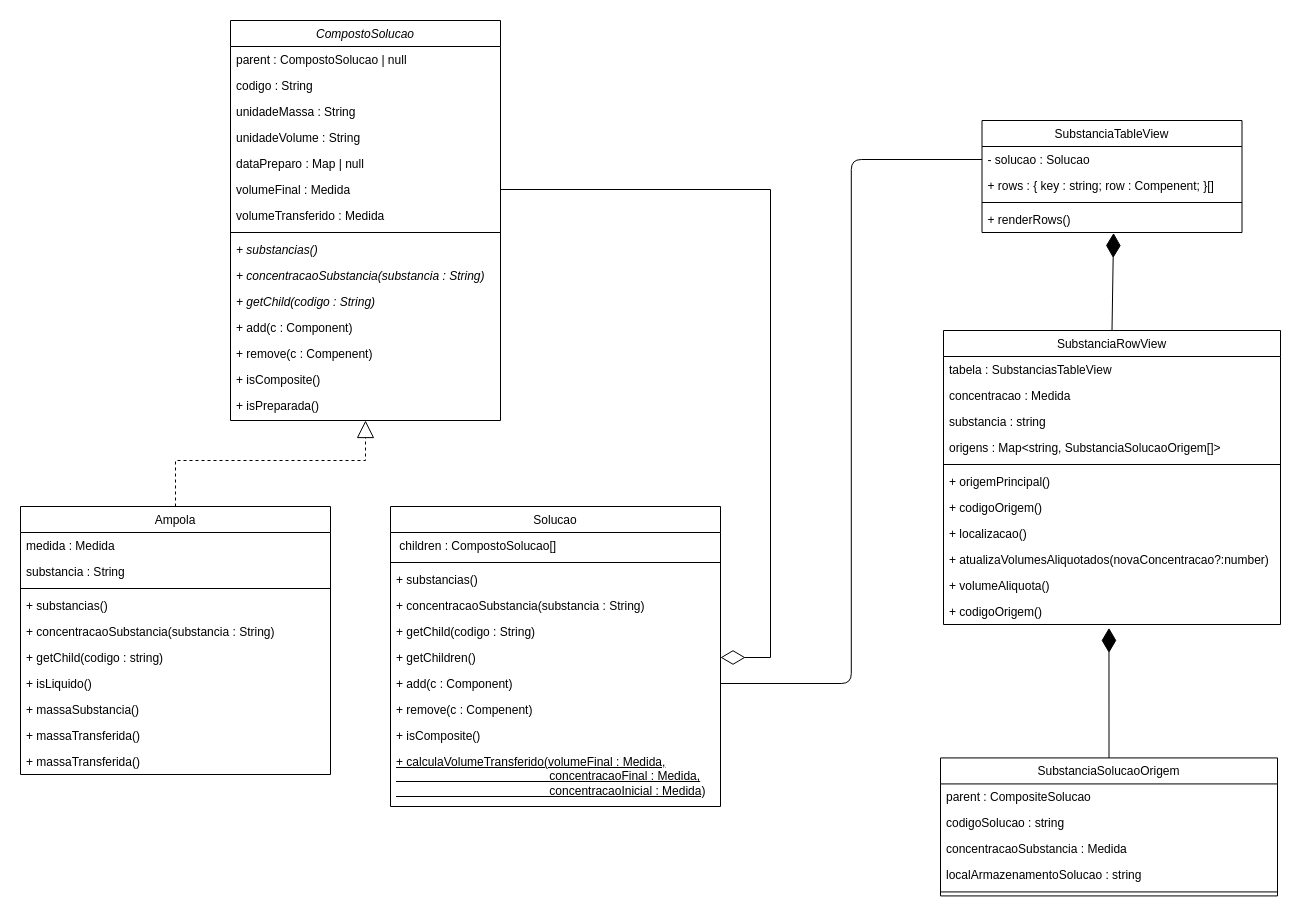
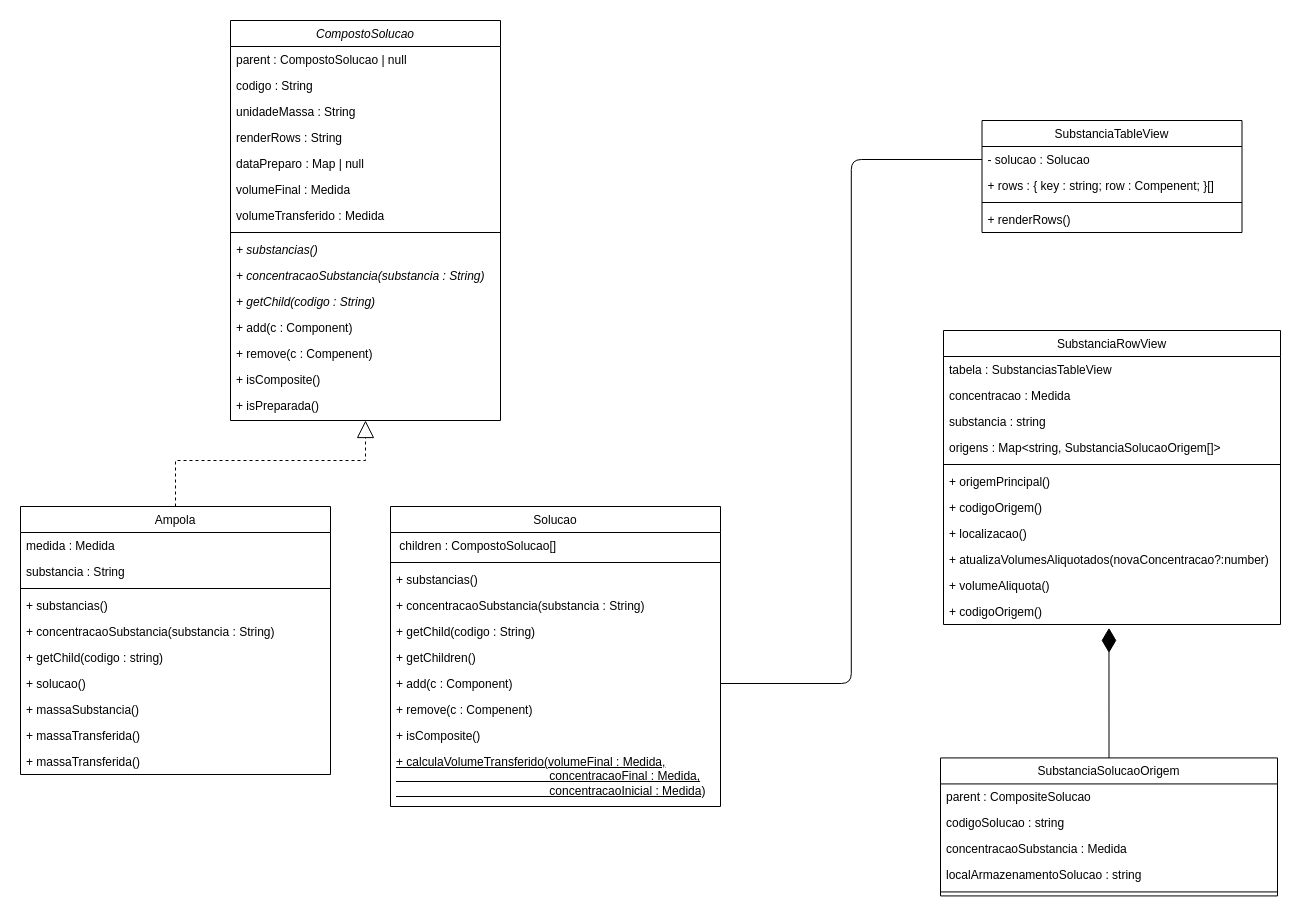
  <mxCell id="0" />
  <mxCell id="1" parent="0" />
  <mxCell id="2" value="" style="endArrow=block;endSize=15;endFill=0;shadow=0;strokeWidth=1;rounded=0;edgeStyle=elbowEdgeStyle;elbow=vertical;entryX=0.5;entryY=1;entryDx=0;entryDy=0;exitX=0.5;exitY=0;exitDx=0;exitDy=0;dashed=1;" parent="1" source="20" target="4" edge="1"><mxGeometry width="160" relative="1" as="geometry"><mxPoint x="1000" y="383" as="sourcePoint" /><mxPoint x="1100" y="281" as="targetPoint" /><Array as="points"><mxPoint x="280" y="460" /><mxPoint x="620" y="70" /><mxPoint x="615" y="110" /><mxPoint x="540" y="80" /><mxPoint x="390" y="110" /><mxPoint x="410" y="400" /><mxPoint x="420" y="220" /></Array></mxGeometry></mxCell>
- <mxCell id="3" value="1" style="endArrow=none;html=1;endSize=12;startArrow=diamondThin;startSize=22;startFill=0;align=left;verticalAlign=bottom;entryX=1;entryY=0.5;entryDx=0;entryDy=0;exitX=1;exitY=0.5;exitDx=0;exitDy=0;noLabel=1;fontColor=none;endFill=0;edgeStyle=orthogonalEdgeStyle;rounded=0;" edge="1" parent="1" source="37" target="10"><mxGeometry x="-1" y="3" relative="1" as="geometry"><mxPoint x="410" y="610" as="sourcePoint" /><mxPoint x="390" y="410" as="targetPoint" /><Array as="points"><mxPoint x="770" y="657" /><mxPoint x="770" y="189" /></Array></mxGeometry></mxCell>
  <mxCell id="4" value="CompostoSolucao" style="swimlane;fontStyle=2;align=center;verticalAlign=top;childLayout=stackLayout;horizontal=1;startSize=26;horizontalStack=0;resizeParent=1;resizeLast=0;collapsible=1;marginBottom=0;rounded=0;shadow=0;strokeWidth=1;" parent="1" vertex="1"><mxGeometry x="230" y="20" width="270" height="400" as="geometry"><mxRectangle x="230" y="140" width="160" height="26" as="alternateBounds" /></mxGeometry></mxCell>
  <mxCell id="5" value="parent : CompostoSolucao | null" style="text;align=left;verticalAlign=top;spacingLeft=4;spacingRight=4;overflow=hidden;rotatable=0;points=[[0,0.5],[1,0.5]];portConstraint=eastwest;" parent="4" vertex="1"><mxGeometry y="26" width="270" height="26" as="geometry" /></mxCell>
  <mxCell id="6" value="codigo : String" style="text;align=left;verticalAlign=top;spacingLeft=4;spacingRight=4;overflow=hidden;rotatable=0;points=[[0,0.5],[1,0.5]];portConstraint=eastwest;rounded=0;shadow=0;html=0;" parent="4" vertex="1"><mxGeometry y="52" width="270" height="26" as="geometry" /></mxCell>
  <mxCell id="7" value="unidadeMassa : String" style="text;align=left;verticalAlign=top;spacingLeft=4;spacingRight=4;overflow=hidden;rotatable=0;points=[[0,0.5],[1,0.5]];portConstraint=eastwest;rounded=0;shadow=0;html=0;" parent="4" vertex="1"><mxGeometry y="78" width="270" height="26" as="geometry" /></mxCell>
- <mxCell id="8" value="unidadeVolume : String" style="text;align=left;verticalAlign=top;spacingLeft=4;spacingRight=4;overflow=hidden;rotatable=0;points=[[0,0.5],[1,0.5]];portConstraint=eastwest;rounded=0;shadow=0;html=0;" vertex="1" parent="4"><mxGeometry y="104" width="270" height="26" as="geometry" /></mxCell>
+ <mxCell id="8" value="renderRows : String" style="text;align=left;verticalAlign=top;spacingLeft=4;spacingRight=4;overflow=hidden;rotatable=0;points=[[0,0.5],[1,0.5]];portConstraint=eastwest;rounded=0;shadow=0;html=0;" vertex="1" parent="4"><mxGeometry y="104" width="270" height="26" as="geometry" /></mxCell>
  <mxCell id="9" value="dataPreparo : Map | null" style="text;align=left;verticalAlign=top;spacingLeft=4;spacingRight=4;overflow=hidden;rotatable=0;points=[[0,0.5],[1,0.5]];portConstraint=eastwest;rounded=0;shadow=0;html=0;" vertex="1" parent="4"><mxGeometry y="130" width="270" height="26" as="geometry" /></mxCell>
  <mxCell id="10" value="volumeFinal : Medida&#10;" style="text;align=left;verticalAlign=top;spacingLeft=4;spacingRight=4;overflow=hidden;rotatable=0;points=[[0,0.5],[1,0.5]];portConstraint=eastwest;rounded=0;shadow=0;html=0;" vertex="1" parent="4"><mxGeometry y="156" width="270" height="26" as="geometry" /></mxCell>
  <mxCell id="11" value="volumeTransferido : Medida" style="text;align=left;verticalAlign=top;spacingLeft=4;spacingRight=4;overflow=hidden;rotatable=0;points=[[0,0.5],[1,0.5]];portConstraint=eastwest;rounded=0;shadow=0;html=0;" vertex="1" parent="4"><mxGeometry y="182" width="270" height="26" as="geometry" /></mxCell>
  <mxCell id="12" value="" style="line;html=1;strokeWidth=1;align=left;verticalAlign=middle;spacingTop=-1;spacingLeft=3;spacingRight=3;rotatable=0;labelPosition=right;points=[];portConstraint=eastwest;" parent="4" vertex="1"><mxGeometry y="208" width="270" height="8" as="geometry" /></mxCell>
  <mxCell id="13" value="+ substancias()" style="text;align=left;verticalAlign=top;spacingLeft=4;spacingRight=4;overflow=hidden;rotatable=0;points=[[0,0.5],[1,0.5]];portConstraint=eastwest;rounded=0;shadow=0;html=0;fontStyle=2" vertex="1" parent="4"><mxGeometry y="216" width="270" height="26" as="geometry" /></mxCell>
  <mxCell id="14" value="+ concentracaoSubstancia(substancia : String)&#10;" style="text;align=left;verticalAlign=top;spacingLeft=4;spacingRight=4;overflow=hidden;rotatable=0;points=[[0,0.5],[1,0.5]];portConstraint=eastwest;rounded=0;shadow=0;html=0;fontStyle=2" vertex="1" parent="4"><mxGeometry y="242" width="270" height="26" as="geometry" /></mxCell>
  <mxCell id="15" value="+ getChild(codigo : String)&#10;" style="text;align=left;verticalAlign=top;spacingLeft=4;spacingRight=4;overflow=hidden;rotatable=0;points=[[0,0.5],[1,0.5]];portConstraint=eastwest;rounded=0;shadow=0;html=0;fontStyle=2" vertex="1" parent="4"><mxGeometry y="268" width="270" height="26" as="geometry" /></mxCell>
  <mxCell id="16" value="+ add(c : Component)&#10;" style="text;align=left;verticalAlign=top;spacingLeft=4;spacingRight=4;overflow=hidden;rotatable=0;points=[[0,0.5],[1,0.5]];portConstraint=eastwest;rounded=0;shadow=0;html=0;" vertex="1" parent="4"><mxGeometry y="294" width="270" height="26" as="geometry" /></mxCell>
  <mxCell id="17" value="+ remove(c : Compenent)" style="text;align=left;verticalAlign=top;spacingLeft=4;spacingRight=4;overflow=hidden;rotatable=0;points=[[0,0.5],[1,0.5]];portConstraint=eastwest;rounded=0;shadow=0;html=0;" vertex="1" parent="4"><mxGeometry y="320" width="270" height="26" as="geometry" /></mxCell>
  <mxCell id="18" value="+ isComposite()" style="text;align=left;verticalAlign=top;spacingLeft=4;spacingRight=4;overflow=hidden;rotatable=0;points=[[0,0.5],[1,0.5]];portConstraint=eastwest;rounded=0;shadow=0;html=0;" vertex="1" parent="4"><mxGeometry y="346" width="270" height="26" as="geometry" /></mxCell>
  <mxCell id="19" value="+ isPreparada()" style="text;align=left;verticalAlign=top;spacingLeft=4;spacingRight=4;overflow=hidden;rotatable=0;points=[[0,0.5],[1,0.5]];portConstraint=eastwest;rounded=0;shadow=0;html=0;" vertex="1" parent="4"><mxGeometry y="372" width="270" height="26" as="geometry" /></mxCell>
  <mxCell id="20" value="Ampola" style="swimlane;fontStyle=0;align=center;verticalAlign=top;childLayout=stackLayout;horizontal=1;startSize=26;horizontalStack=0;resizeParent=1;resizeLast=0;collapsible=1;marginBottom=0;rounded=0;shadow=0;strokeWidth=1;" parent="1" vertex="1"><mxGeometry x="20" y="506" width="310" height="268" as="geometry"><mxRectangle x="340" y="380" width="170" height="26" as="alternateBounds" /></mxGeometry></mxCell>
  <mxCell id="21" value="medida : Medida" style="text;align=left;verticalAlign=top;spacingLeft=4;spacingRight=4;overflow=hidden;rotatable=0;points=[[0,0.5],[1,0.5]];portConstraint=eastwest;" vertex="1" parent="20"><mxGeometry y="26" width="310" height="26" as="geometry" /></mxCell>
  <mxCell id="22" value="substancia : String" style="text;align=left;verticalAlign=top;spacingLeft=4;spacingRight=4;overflow=hidden;rotatable=0;points=[[0,0.5],[1,0.5]];portConstraint=eastwest;" parent="20" vertex="1"><mxGeometry y="52" width="310" height="26" as="geometry" /></mxCell>
  <mxCell id="23" value="" style="line;html=1;strokeWidth=1;align=left;verticalAlign=middle;spacingTop=-1;spacingLeft=3;spacingRight=3;rotatable=0;labelPosition=right;points=[];portConstraint=eastwest;" parent="20" vertex="1"><mxGeometry y="78" width="310" height="8" as="geometry" /></mxCell>
  <mxCell id="24" value="+ substancias()" style="text;align=left;verticalAlign=top;spacingLeft=4;spacingRight=4;overflow=hidden;rotatable=0;points=[[0,0.5],[1,0.5]];portConstraint=eastwest;" vertex="1" parent="20"><mxGeometry y="86" width="310" height="26" as="geometry" /></mxCell>
  <mxCell id="25" value="+ concentracaoSubstancia(substancia : String)" style="text;align=left;verticalAlign=top;spacingLeft=4;spacingRight=4;overflow=hidden;rotatable=0;points=[[0,0.5],[1,0.5]];portConstraint=eastwest;" vertex="1" parent="20"><mxGeometry y="112" width="310" height="26" as="geometry" /></mxCell>
  <mxCell id="26" value="+ getChild(codigo : string)" style="text;align=left;verticalAlign=top;spacingLeft=4;spacingRight=4;overflow=hidden;rotatable=0;points=[[0,0.5],[1,0.5]];portConstraint=eastwest;" vertex="1" parent="20"><mxGeometry y="138" width="310" height="26" as="geometry" /></mxCell>
- <mxCell id="27" value="+ isLiquido()" style="text;align=left;verticalAlign=top;spacingLeft=4;spacingRight=4;overflow=hidden;rotatable=0;points=[[0,0.5],[1,0.5]];portConstraint=eastwest;" vertex="1" parent="20"><mxGeometry y="164" width="310" height="26" as="geometry" /></mxCell>
+ <mxCell id="27" value="+ solucao()" style="text;align=left;verticalAlign=top;spacingLeft=4;spacingRight=4;overflow=hidden;rotatable=0;points=[[0,0.5],[1,0.5]];portConstraint=eastwest;" vertex="1" parent="20"><mxGeometry y="164" width="310" height="26" as="geometry" /></mxCell>
  <mxCell id="28" value="+ massaSubstancia()" style="text;align=left;verticalAlign=top;spacingLeft=4;spacingRight=4;overflow=hidden;rotatable=0;points=[[0,0.5],[1,0.5]];portConstraint=eastwest;" vertex="1" parent="20"><mxGeometry y="190" width="310" height="26" as="geometry" /></mxCell>
  <mxCell id="29" value="+ massaTransferida()" style="text;align=left;verticalAlign=top;spacingLeft=4;spacingRight=4;overflow=hidden;rotatable=0;points=[[0,0.5],[1,0.5]];portConstraint=eastwest;" vertex="1" parent="20"><mxGeometry y="216" width="310" height="26" as="geometry" /></mxCell>
  <mxCell id="30" value="+ massaTransferida()" style="text;align=left;verticalAlign=top;spacingLeft=4;spacingRight=4;overflow=hidden;rotatable=0;points=[[0,0.5],[1,0.5]];portConstraint=eastwest;" vertex="1" parent="20"><mxGeometry y="242" width="310" height="26" as="geometry" /></mxCell>
  <mxCell id="31" value="Solucao" style="swimlane;fontStyle=0;align=center;verticalAlign=top;childLayout=stackLayout;horizontal=1;startSize=26;horizontalStack=0;resizeParent=1;resizeLast=0;collapsible=1;marginBottom=0;rounded=0;shadow=0;strokeWidth=1;" parent="1" vertex="1"><mxGeometry x="390" y="506" width="330" height="300" as="geometry"><mxRectangle x="130" y="380" width="160" height="26" as="alternateBounds" /></mxGeometry></mxCell>
  <mxCell id="32" value=" children : CompostoSolucao[]" style="text;align=left;verticalAlign=top;spacingLeft=4;spacingRight=4;overflow=hidden;rotatable=0;points=[[0,0.5],[1,0.5]];portConstraint=eastwest;" parent="31" vertex="1"><mxGeometry y="26" width="330" height="26" as="geometry" /></mxCell>
  <mxCell id="33" value="" style="line;html=1;strokeWidth=1;align=left;verticalAlign=middle;spacingTop=-1;spacingLeft=3;spacingRight=3;rotatable=0;labelPosition=right;points=[];portConstraint=eastwest;" parent="31" vertex="1"><mxGeometry y="52" width="330" height="8" as="geometry" /></mxCell>
  <mxCell id="34" value="+ substancias()" style="text;align=left;verticalAlign=top;spacingLeft=4;spacingRight=4;overflow=hidden;rotatable=0;points=[[0,0.5],[1,0.5]];portConstraint=eastwest;rounded=0;shadow=0;html=0;" parent="31" vertex="1"><mxGeometry y="60" width="330" height="26" as="geometry" /></mxCell>
  <mxCell id="35" value="+ concentracaoSubstancia(substancia : String)" style="text;align=left;verticalAlign=top;spacingLeft=4;spacingRight=4;overflow=hidden;rotatable=0;points=[[0,0.5],[1,0.5]];portConstraint=eastwest;fontStyle=0" parent="31" vertex="1"><mxGeometry y="86" width="330" height="26" as="geometry" /></mxCell>
  <mxCell id="36" value="+ getChild(codigo : String)" style="text;align=left;verticalAlign=top;spacingLeft=4;spacingRight=4;overflow=hidden;rotatable=0;points=[[0,0.5],[1,0.5]];portConstraint=eastwest;" parent="31" vertex="1"><mxGeometry y="112" width="330" height="26" as="geometry" /></mxCell>
  <mxCell id="37" value="+ getChildren()" style="text;align=left;verticalAlign=top;spacingLeft=4;spacingRight=4;overflow=hidden;rotatable=0;points=[[0,0.5],[1,0.5]];portConstraint=eastwest;" vertex="1" parent="31"><mxGeometry y="138" width="330" height="26" as="geometry" /></mxCell>
  <mxCell id="38" value="+ add(c : Component)&#10;" style="text;align=left;verticalAlign=top;spacingLeft=4;spacingRight=4;overflow=hidden;rotatable=0;points=[[0,0.5],[1,0.5]];portConstraint=eastwest;rounded=0;shadow=0;html=0;" vertex="1" parent="31"><mxGeometry y="164" width="330" height="26" as="geometry" /></mxCell>
  <mxCell id="39" value="+ remove(c : Compenent)" style="text;align=left;verticalAlign=top;spacingLeft=4;spacingRight=4;overflow=hidden;rotatable=0;points=[[0,0.5],[1,0.5]];portConstraint=eastwest;fontStyle=0" vertex="1" parent="31"><mxGeometry y="190" width="330" height="26" as="geometry" /></mxCell>
  <mxCell id="40" value="+ isComposite()&#10;" style="text;align=left;verticalAlign=top;spacingLeft=4;spacingRight=4;overflow=hidden;rotatable=0;points=[[0,0.5],[1,0.5]];portConstraint=eastwest;" vertex="1" parent="31"><mxGeometry y="216" width="330" height="26" as="geometry" /></mxCell>
  <mxCell id="41" value="+ calculaVolumeTransferido(volumeFinal : Medida,&#10;                                              concentracaoFinal : Medida,&#10;                                              concentracaoInicial : Medida)" style="text;align=left;verticalAlign=top;spacingLeft=4;spacingRight=4;overflow=hidden;rotatable=0;points=[[0,0.5],[1,0.5]];portConstraint=eastwest;glass=1;whiteSpace=wrap;fontStyle=4" vertex="1" parent="31"><mxGeometry y="242" width="330" height="48" as="geometry" /></mxCell>
  <mxCell id="42" value="" style="endArrow=none;html=1;fontColor=none;entryX=0;entryY=0.5;entryDx=0;entryDy=0;exitX=1;exitY=0.5;exitDx=0;exitDy=0;edgeStyle=orthogonalEdgeStyle;" edge="1" parent="1" source="38" target="45"><mxGeometry width="50" height="50" relative="1" as="geometry"><mxPoint x="970" y="320" as="sourcePoint" /><mxPoint x="740" y="130" as="targetPoint" /></mxGeometry></mxCell>
- <mxCell id="43" value="1" style="endArrow=none;html=1;endSize=12;startArrow=diamondThin;startSize=22;startFill=1;align=left;verticalAlign=bottom;exitX=0.506;exitY=1.022;exitDx=0;exitDy=0;entryX=0.5;entryY=0;entryDx=0;entryDy=0;exitPerimeter=0;rounded=0;noLabel=1;fontColor=none;endFill=0;" edge="1" parent="1" source="48" target="49"><mxGeometry x="-1" y="3" relative="1" as="geometry"><mxPoint x="700" y="390" as="sourcePoint" /><mxPoint x="860" y="390" as="targetPoint" /></mxGeometry></mxCell>
  <mxCell id="44" value="SubstanciaTableView" style="swimlane;fontStyle=0;align=center;verticalAlign=top;childLayout=stackLayout;horizontal=1;startSize=26;horizontalStack=0;resizeParent=1;resizeParentMax=0;resizeLast=0;collapsible=1;marginBottom=0;glass=0;fontColor=none;perimeterSpacing=0;labelBorderColor=none;" vertex="1" parent="1"><mxGeometry x="981.5" y="120" width="260" height="112" as="geometry" /></mxCell>
  <mxCell id="45" value="- solucao : Solucao" style="text;strokeColor=none;fillColor=none;align=left;verticalAlign=top;spacingLeft=4;spacingRight=4;overflow=hidden;rotatable=0;points=[[0,0.5],[1,0.5]];portConstraint=eastwest;" vertex="1" parent="44"><mxGeometry y="26" width="260" height="26" as="geometry" /></mxCell>
  <mxCell id="46" value="+ rows : { key : string; row : Compenent; }[]" style="text;strokeColor=none;fillColor=none;align=left;verticalAlign=top;spacingLeft=4;spacingRight=4;overflow=hidden;rotatable=0;points=[[0,0.5],[1,0.5]];portConstraint=eastwest;" vertex="1" parent="44"><mxGeometry y="52" width="260" height="26" as="geometry" /></mxCell>
  <mxCell id="47" value="" style="line;strokeWidth=1;fillColor=none;align=left;verticalAlign=middle;spacingTop=-1;spacingLeft=3;spacingRight=3;rotatable=0;labelPosition=right;points=[];portConstraint=eastwest;" vertex="1" parent="44"><mxGeometry y="78" width="260" height="8" as="geometry" /></mxCell>
  <mxCell id="48" value="+ renderRows()" style="text;strokeColor=none;fillColor=none;align=left;verticalAlign=top;spacingLeft=4;spacingRight=4;overflow=hidden;rotatable=0;points=[[0,0.5],[1,0.5]];portConstraint=eastwest;" vertex="1" parent="44"><mxGeometry y="86" width="260" height="26" as="geometry" /></mxCell>
  <mxCell id="49" value="SubstanciaRowView" style="swimlane;fontStyle=0;align=center;verticalAlign=top;childLayout=stackLayout;horizontal=1;startSize=26;horizontalStack=0;resizeParent=1;resizeParentMax=0;resizeLast=0;collapsible=1;marginBottom=0;glass=0;fontColor=none;perimeterSpacing=0;labelBorderColor=none;" vertex="1" parent="1"><mxGeometry x="943" y="330" width="337" height="294" as="geometry" /></mxCell>
  <mxCell id="50" value="tabela : SubstanciasTableView" style="text;strokeColor=none;fillColor=none;align=left;verticalAlign=top;spacingLeft=4;spacingRight=4;overflow=hidden;rotatable=0;points=[[0,0.5],[1,0.5]];portConstraint=eastwest;" vertex="1" parent="49"><mxGeometry y="26" width="337" height="26" as="geometry" /></mxCell>
  <mxCell id="51" value="concentracao : Medida&#10;" style="text;strokeColor=none;fillColor=none;align=left;verticalAlign=top;spacingLeft=4;spacingRight=4;overflow=hidden;rotatable=0;points=[[0,0.5],[1,0.5]];portConstraint=eastwest;" vertex="1" parent="49"><mxGeometry y="52" width="337" height="26" as="geometry" /></mxCell>
  <mxCell id="52" value="substancia : string" style="text;strokeColor=none;fillColor=none;align=left;verticalAlign=top;spacingLeft=4;spacingRight=4;overflow=hidden;rotatable=0;points=[[0,0.5],[1,0.5]];portConstraint=eastwest;" vertex="1" parent="49"><mxGeometry y="78" width="337" height="26" as="geometry" /></mxCell>
  <mxCell id="53" value="origens : Map&lt;string, SubstanciaSolucaoOrigem[]&gt;" style="text;strokeColor=none;fillColor=none;align=left;verticalAlign=top;spacingLeft=4;spacingRight=4;overflow=hidden;rotatable=0;points=[[0,0.5],[1,0.5]];portConstraint=eastwest;" vertex="1" parent="49"><mxGeometry y="104" width="337" height="26" as="geometry" /></mxCell>
  <mxCell id="54" value="" style="line;strokeWidth=1;fillColor=none;align=left;verticalAlign=middle;spacingTop=-1;spacingLeft=3;spacingRight=3;rotatable=0;labelPosition=right;points=[];portConstraint=eastwest;" vertex="1" parent="49"><mxGeometry y="130" width="337" height="8" as="geometry" /></mxCell>
  <mxCell id="55" value="+ origemPrincipal()" style="text;strokeColor=none;fillColor=none;align=left;verticalAlign=top;spacingLeft=4;spacingRight=4;overflow=hidden;rotatable=0;points=[[0,0.5],[1,0.5]];portConstraint=eastwest;" vertex="1" parent="49"><mxGeometry y="138" width="337" height="26" as="geometry" /></mxCell>
  <mxCell id="56" value="+ codigoOrigem()" style="text;strokeColor=none;fillColor=none;align=left;verticalAlign=top;spacingLeft=4;spacingRight=4;overflow=hidden;rotatable=0;points=[[0,0.5],[1,0.5]];portConstraint=eastwest;" vertex="1" parent="49"><mxGeometry y="164" width="337" height="26" as="geometry" /></mxCell>
  <mxCell id="57" value="+ localizacao()" style="text;strokeColor=none;fillColor=none;align=left;verticalAlign=top;spacingLeft=4;spacingRight=4;overflow=hidden;rotatable=0;points=[[0,0.5],[1,0.5]];portConstraint=eastwest;" vertex="1" parent="49"><mxGeometry y="190" width="337" height="26" as="geometry" /></mxCell>
  <mxCell id="58" value="+ atualizaVolumesAliquotados(novaConcentracao?:number)" style="text;strokeColor=none;fillColor=none;align=left;verticalAlign=top;spacingLeft=4;spacingRight=4;overflow=hidden;rotatable=0;points=[[0,0.5],[1,0.5]];portConstraint=eastwest;" vertex="1" parent="49"><mxGeometry y="216" width="337" height="26" as="geometry" /></mxCell>
  <mxCell id="59" value="+ volumeAliquota()" style="text;strokeColor=none;fillColor=none;align=left;verticalAlign=top;spacingLeft=4;spacingRight=4;overflow=hidden;rotatable=0;points=[[0,0.5],[1,0.5]];portConstraint=eastwest;" vertex="1" parent="49"><mxGeometry y="242" width="337" height="26" as="geometry" /></mxCell>
  <mxCell id="60" value="+ codigoOrigem()" style="text;strokeColor=none;fillColor=none;align=left;verticalAlign=top;spacingLeft=4;spacingRight=4;overflow=hidden;rotatable=0;points=[[0,0.5],[1,0.5]];portConstraint=eastwest;" vertex="1" parent="49"><mxGeometry y="268" width="337" height="26" as="geometry" /></mxCell>
  <mxCell id="61" value="1" style="endArrow=none;html=1;endSize=12;startArrow=diamondThin;startSize=22;startFill=1;align=left;verticalAlign=bottom;entryX=0.5;entryY=0;entryDx=0;entryDy=0;rounded=0;noLabel=1;fontColor=none;endFill=0;exitX=0.491;exitY=1.132;exitDx=0;exitDy=0;exitPerimeter=0;" edge="1" parent="1" target="62" source="60"><mxGeometry x="-1" y="3" relative="1" as="geometry"><mxPoint x="1120" y="650" as="sourcePoint" /><mxPoint x="857" y="817.43" as="targetPoint" /></mxGeometry></mxCell>
  <mxCell id="62" value="SubstanciaSolucaoOrigem" style="swimlane;fontStyle=0;align=center;verticalAlign=top;childLayout=stackLayout;horizontal=1;startSize=26;horizontalStack=0;resizeParent=1;resizeParentMax=0;resizeLast=0;collapsible=1;marginBottom=0;glass=0;fontColor=none;perimeterSpacing=0;labelBorderColor=none;" vertex="1" parent="1"><mxGeometry x="940" y="757.43" width="337" height="138" as="geometry" /></mxCell>
  <mxCell id="63" value="parent : CompositeSolucao" style="text;strokeColor=none;fillColor=none;align=left;verticalAlign=top;spacingLeft=4;spacingRight=4;overflow=hidden;rotatable=0;points=[[0,0.5],[1,0.5]];portConstraint=eastwest;" vertex="1" parent="62"><mxGeometry y="26" width="337" height="26" as="geometry" /></mxCell>
  <mxCell id="64" value="codigoSolucao : string" style="text;strokeColor=none;fillColor=none;align=left;verticalAlign=top;spacingLeft=4;spacingRight=4;overflow=hidden;rotatable=0;points=[[0,0.5],[1,0.5]];portConstraint=eastwest;" vertex="1" parent="62"><mxGeometry y="52" width="337" height="26" as="geometry" /></mxCell>
  <mxCell id="65" value="concentracaoSubstancia : Medida" style="text;strokeColor=none;fillColor=none;align=left;verticalAlign=top;spacingLeft=4;spacingRight=4;overflow=hidden;rotatable=0;points=[[0,0.5],[1,0.5]];portConstraint=eastwest;" vertex="1" parent="62"><mxGeometry y="78" width="337" height="26" as="geometry" /></mxCell>
  <mxCell id="66" value="localArmazenamentoSolucao : string" style="text;strokeColor=none;fillColor=none;align=left;verticalAlign=top;spacingLeft=4;spacingRight=4;overflow=hidden;rotatable=0;points=[[0,0.5],[1,0.5]];portConstraint=eastwest;" vertex="1" parent="62"><mxGeometry y="104" width="337" height="26" as="geometry" /></mxCell>
  <mxCell id="67" value="" style="line;strokeWidth=1;fillColor=none;align=left;verticalAlign=middle;spacingTop=-1;spacingLeft=3;spacingRight=3;rotatable=0;labelPosition=right;points=[];portConstraint=eastwest;" vertex="1" parent="62"><mxGeometry y="130" width="337" height="8" as="geometry" /></mxCell>
